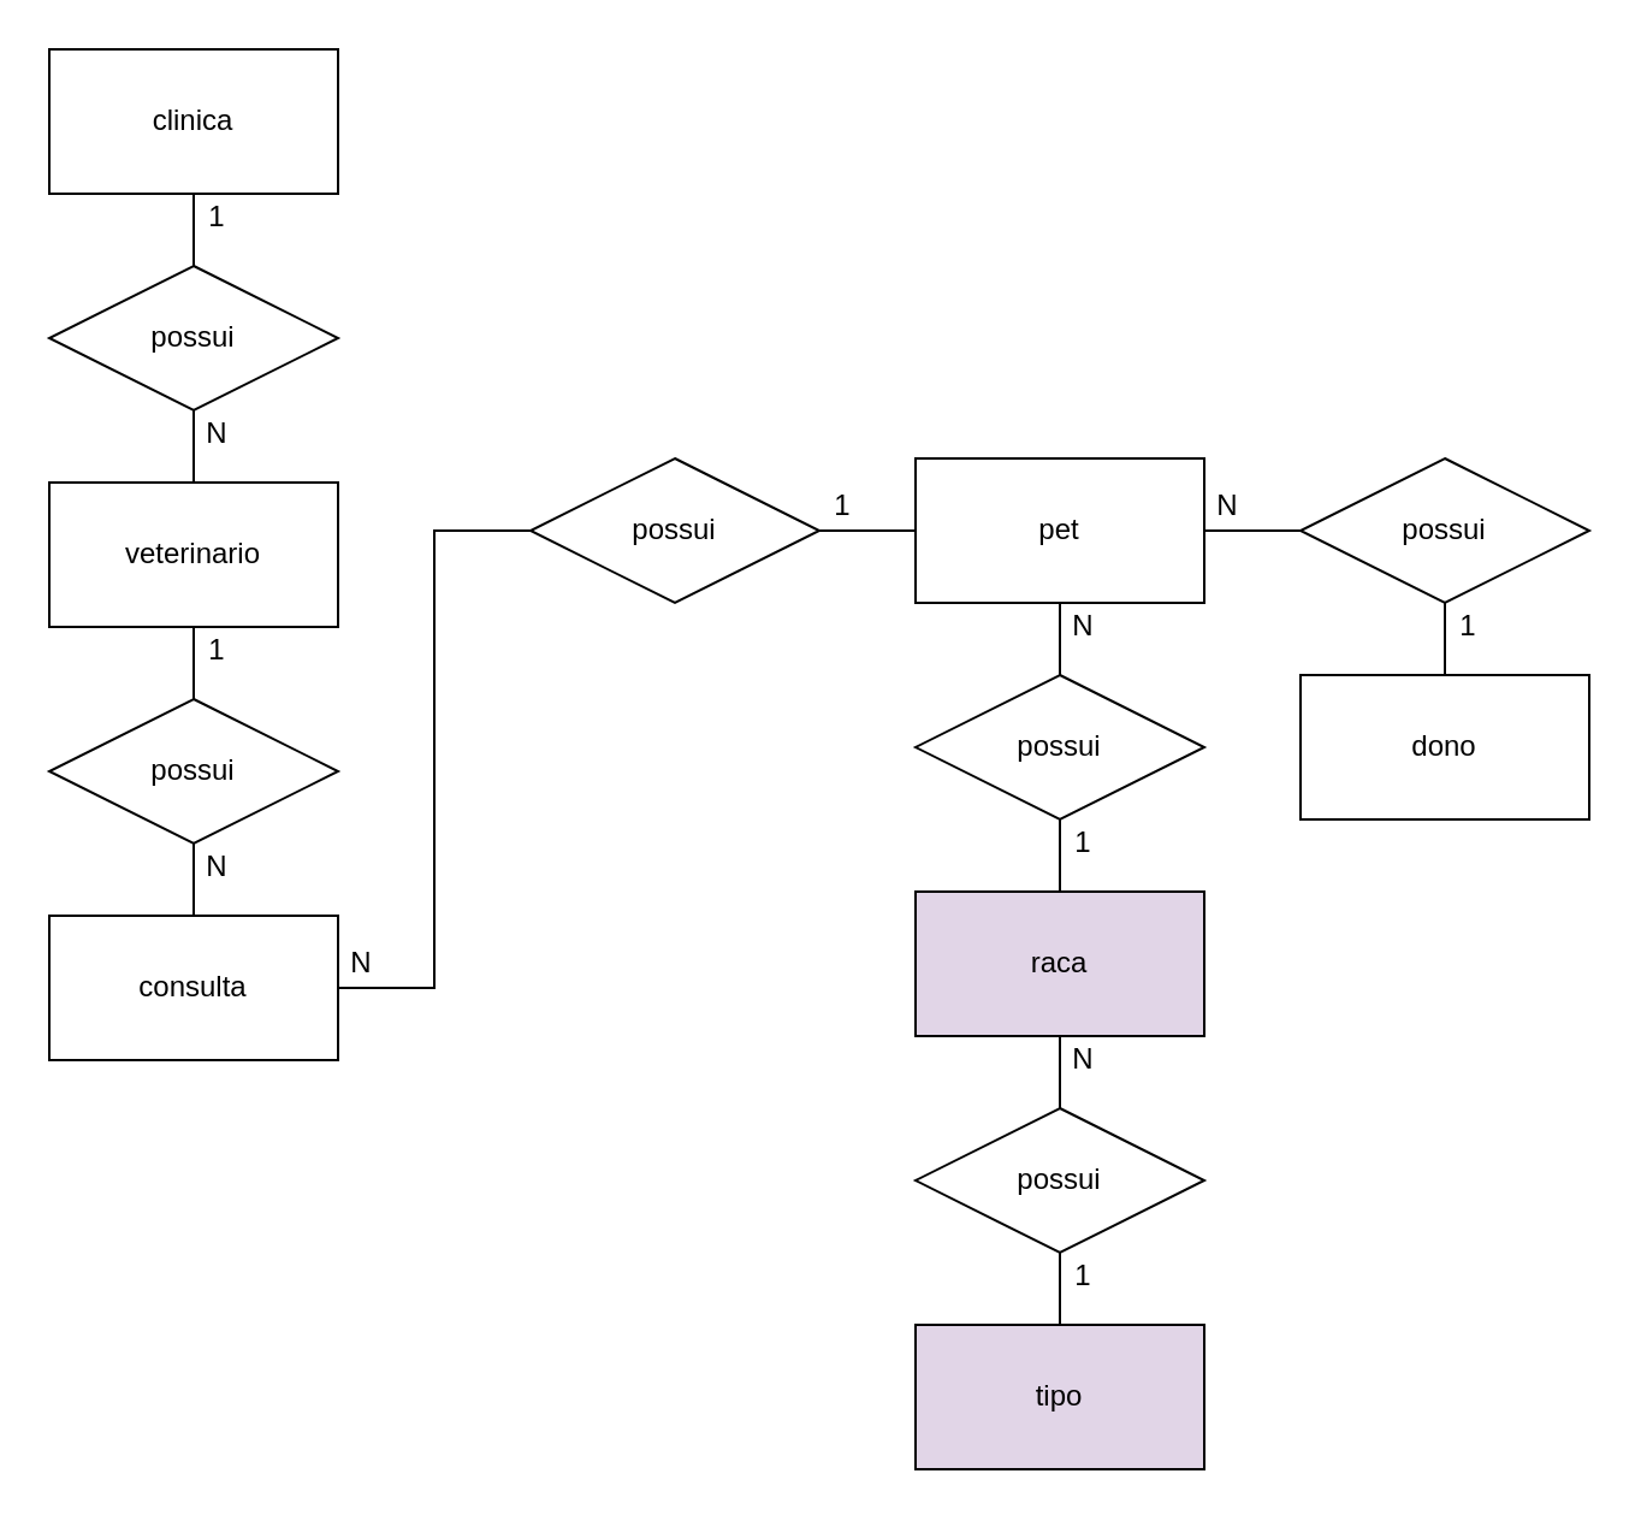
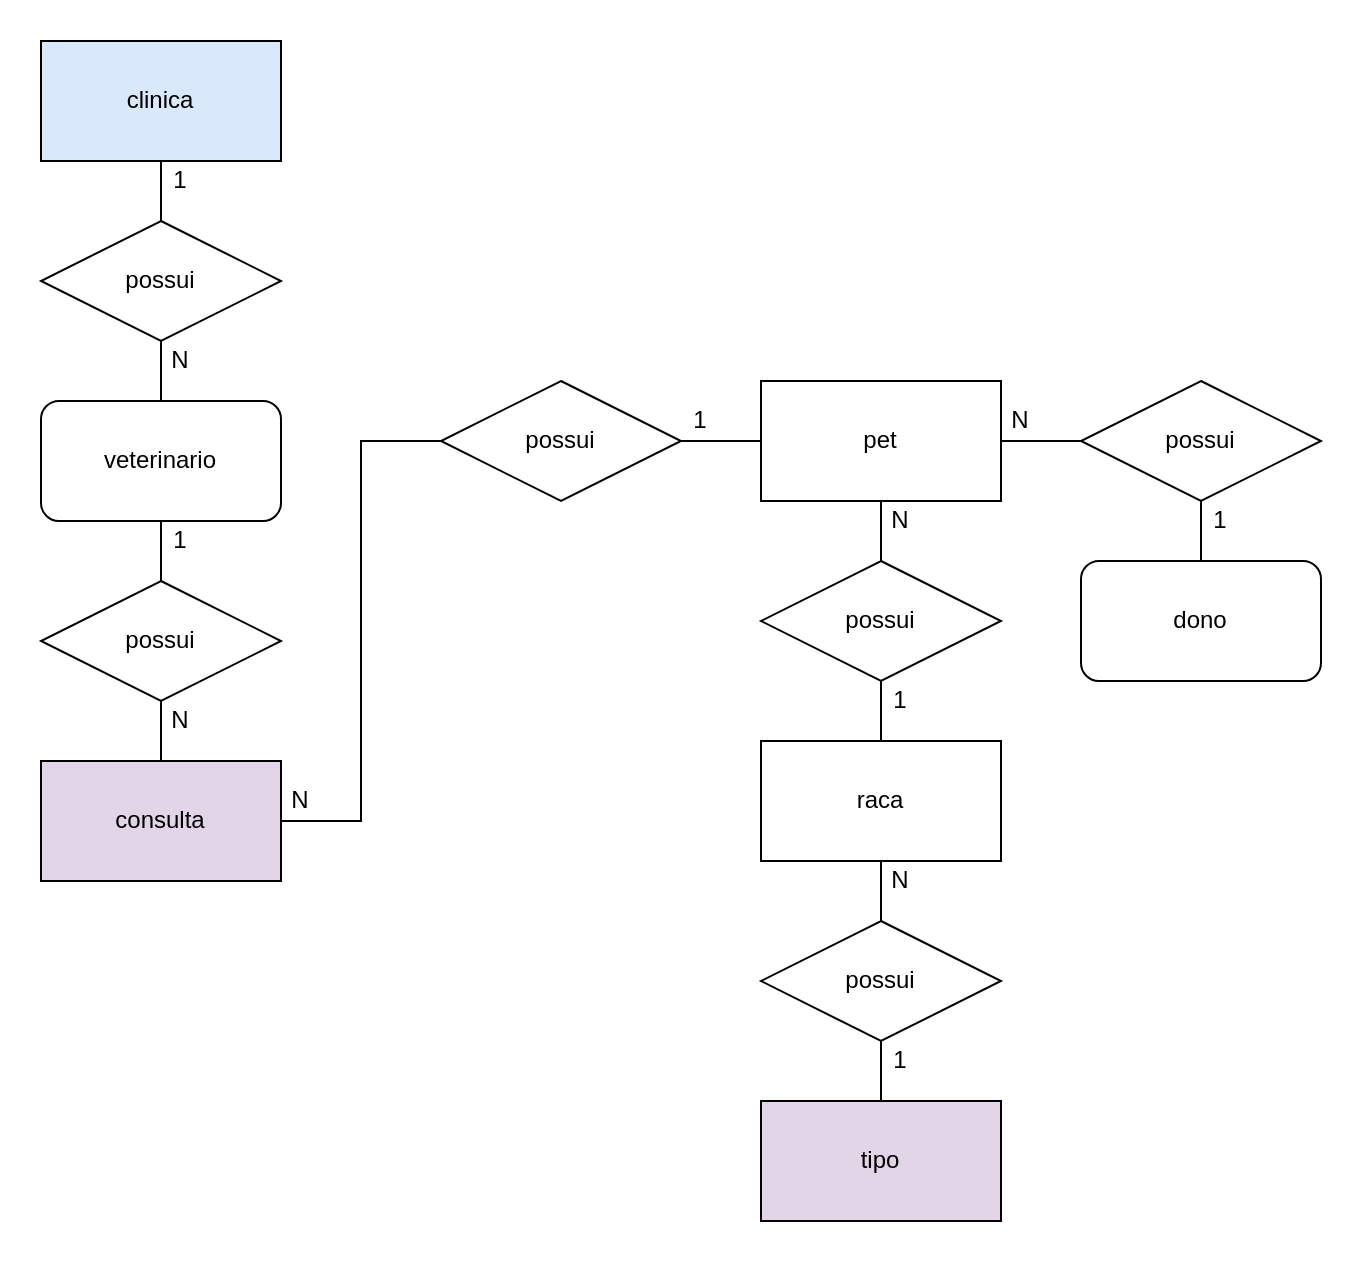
  <mxCell id="0" />
  <mxCell id="1" parent="0" />
  <mxCell id="2" style="edgeStyle=orthogonalEdgeStyle;rounded=0;orthogonalLoop=1;jettySize=auto;html=1;entryX=0;entryY=0.5;entryDx=0;entryDy=0;endArrow=none;endFill=0;" edge="1" parent="1" source="3" target="17"><mxGeometry relative="1" as="geometry" /></mxCell>
- <mxCell id="3" value="consulta" style="rounded=0;whiteSpace=wrap;html=1;" vertex="1" parent="1"><mxGeometry x="20" y="380" width="120" height="60" as="geometry" /></mxCell>
+ <mxCell id="3" value="consulta" style="rounded=0;whiteSpace=wrap;html=1;fillColor=#e1d5e7;" vertex="1" parent="1"><mxGeometry x="20" y="380" width="120" height="60" as="geometry" /></mxCell>
  <mxCell id="4" value="" style="edgeStyle=orthogonalEdgeStyle;rounded=0;orthogonalLoop=1;jettySize=auto;html=1;endArrow=none;endFill=0;" edge="1" parent="1" source="5" target="26"><mxGeometry relative="1" as="geometry" /></mxCell>
  <mxCell id="5" value="pet" style="rounded=0;whiteSpace=wrap;html=1;" vertex="1" parent="1"><mxGeometry x="380" y="190" width="120" height="60" as="geometry" /></mxCell>
  <mxCell id="6" value="" style="edgeStyle=orthogonalEdgeStyle;rounded=0;orthogonalLoop=1;jettySize=auto;html=1;endArrow=none;endFill=0;" edge="1" parent="1" source="7" target="24"><mxGeometry relative="1" as="geometry" /></mxCell>
- <mxCell id="7" value="raca" style="rounded=0;whiteSpace=wrap;html=1;fillColor=#e1d5e7;" vertex="1" parent="1"><mxGeometry x="380" y="370" width="120" height="60" as="geometry" /></mxCell>
- <mxCell id="8" value="dono" style="rounded=0;whiteSpace=wrap;html=1;" vertex="1" parent="1"><mxGeometry x="540" y="280" width="120" height="60" as="geometry" /></mxCell>
+ <mxCell id="7" value="raca" style="rounded=0;whiteSpace=wrap;html=1;" vertex="1" parent="1"><mxGeometry x="380" y="370" width="120" height="60" as="geometry" /></mxCell>
+ <mxCell id="8" value="dono" style="whiteSpace=wrap;html=1;rounded=1;" vertex="1" parent="1"><mxGeometry x="540" y="280" width="120" height="60" as="geometry" /></mxCell>
  <mxCell id="9" value="" style="edgeStyle=orthogonalEdgeStyle;rounded=0;orthogonalLoop=1;jettySize=auto;html=1;endArrow=none;endFill=0;" edge="1" parent="1" source="10" target="19"><mxGeometry relative="1" as="geometry" /></mxCell>
- <mxCell id="10" value="veterinario" style="rounded=0;whiteSpace=wrap;html=1;" vertex="1" parent="1"><mxGeometry x="20" y="200" width="120" height="60" as="geometry" /></mxCell>
+ <mxCell id="10" value="veterinario" style="whiteSpace=wrap;html=1;rounded=1;" vertex="1" parent="1"><mxGeometry x="20" y="200" width="120" height="60" as="geometry" /></mxCell>
  <mxCell id="11" value="tipo" style="rounded=0;whiteSpace=wrap;html=1;fillColor=#e1d5e7;" vertex="1" parent="1"><mxGeometry x="380" y="550" width="120" height="60" as="geometry" /></mxCell>
  <mxCell id="12" value="" style="edgeStyle=orthogonalEdgeStyle;rounded=0;orthogonalLoop=1;jettySize=auto;html=1;endArrow=none;endFill=0;" edge="1" parent="1" source="13" target="15"><mxGeometry relative="1" as="geometry" /></mxCell>
- <mxCell id="13" value="clinica" style="rounded=0;whiteSpace=wrap;html=1;" vertex="1" parent="1"><mxGeometry x="20" y="20" width="120" height="60" as="geometry" /></mxCell>
+ <mxCell id="13" value="clinica" style="rounded=0;whiteSpace=wrap;html=1;fillColor=#dae8fc;" vertex="1" parent="1"><mxGeometry x="20" y="20" width="120" height="60" as="geometry" /></mxCell>
  <mxCell id="14" value="" style="edgeStyle=orthogonalEdgeStyle;rounded=0;orthogonalLoop=1;jettySize=auto;html=1;endArrow=none;endFill=0;" edge="1" parent="1" source="15" target="10"><mxGeometry relative="1" as="geometry" /></mxCell>
  <mxCell id="15" value="possui" style="shape=rhombus;perimeter=rhombusPerimeter;whiteSpace=wrap;html=1;align=center;" vertex="1" parent="1"><mxGeometry x="20" y="110" width="120" height="60" as="geometry" /></mxCell>
  <mxCell id="16" value="" style="edgeStyle=orthogonalEdgeStyle;rounded=0;orthogonalLoop=1;jettySize=auto;html=1;endArrow=none;endFill=0;" edge="1" parent="1" source="17" target="5"><mxGeometry relative="1" as="geometry" /></mxCell>
  <mxCell id="17" value="possui" style="shape=rhombus;perimeter=rhombusPerimeter;whiteSpace=wrap;html=1;align=center;" vertex="1" parent="1"><mxGeometry x="220" y="190" width="120" height="60" as="geometry" /></mxCell>
  <mxCell id="18" value="" style="edgeStyle=orthogonalEdgeStyle;rounded=0;orthogonalLoop=1;jettySize=auto;html=1;endArrow=none;endFill=0;" edge="1" parent="1" source="19" target="3"><mxGeometry relative="1" as="geometry" /></mxCell>
  <mxCell id="19" value="possui" style="shape=rhombus;perimeter=rhombusPerimeter;whiteSpace=wrap;html=1;align=center;" vertex="1" parent="1"><mxGeometry x="20" y="290" width="120" height="60" as="geometry" /></mxCell>
  <mxCell id="20" value="" style="edgeStyle=orthogonalEdgeStyle;rounded=0;orthogonalLoop=1;jettySize=auto;html=1;endArrow=none;endFill=0;" edge="1" parent="1" source="22" target="5"><mxGeometry relative="1" as="geometry" /></mxCell>
  <mxCell id="21" value="" style="edgeStyle=orthogonalEdgeStyle;rounded=0;orthogonalLoop=1;jettySize=auto;html=1;endArrow=none;endFill=0;" edge="1" parent="1" source="22" target="8"><mxGeometry relative="1" as="geometry" /></mxCell>
  <mxCell id="22" value="possui" style="shape=rhombus;perimeter=rhombusPerimeter;whiteSpace=wrap;html=1;align=center;" vertex="1" parent="1"><mxGeometry x="540" y="190" width="120" height="60" as="geometry" /></mxCell>
  <mxCell id="23" value="" style="edgeStyle=orthogonalEdgeStyle;rounded=0;orthogonalLoop=1;jettySize=auto;html=1;endArrow=none;endFill=0;" edge="1" parent="1" source="24" target="11"><mxGeometry relative="1" as="geometry" /></mxCell>
  <mxCell id="24" value="possui" style="shape=rhombus;perimeter=rhombusPerimeter;whiteSpace=wrap;html=1;align=center;" vertex="1" parent="1"><mxGeometry x="380" y="460" width="120" height="60" as="geometry" /></mxCell>
  <mxCell id="25" value="" style="edgeStyle=orthogonalEdgeStyle;rounded=0;orthogonalLoop=1;jettySize=auto;html=1;endArrow=none;endFill=0;" edge="1" parent="1" source="26" target="7"><mxGeometry relative="1" as="geometry" /></mxCell>
  <mxCell id="26" value="possui" style="shape=rhombus;perimeter=rhombusPerimeter;whiteSpace=wrap;html=1;align=center;" vertex="1" parent="1"><mxGeometry x="380" y="280" width="120" height="60" as="geometry" /></mxCell>
  <mxCell id="27" value="1" style="text;html=1;strokeColor=none;fillColor=none;align=center;verticalAlign=middle;whiteSpace=wrap;rounded=0;" vertex="1" parent="1"><mxGeometry x="70" y="80" width="40" height="20" as="geometry" /></mxCell>
  <mxCell id="28" value="N" style="text;html=1;strokeColor=none;fillColor=none;align=center;verticalAlign=middle;whiteSpace=wrap;rounded=0;" vertex="1" parent="1"><mxGeometry x="70" y="350" width="40" height="20" as="geometry" /></mxCell>
  <mxCell id="29" value="1" style="text;html=1;strokeColor=none;fillColor=none;align=center;verticalAlign=middle;whiteSpace=wrap;rounded=0;" vertex="1" parent="1"><mxGeometry x="70" y="260" width="40" height="20" as="geometry" /></mxCell>
  <mxCell id="30" value="1" style="text;html=1;strokeColor=none;fillColor=none;align=center;verticalAlign=middle;whiteSpace=wrap;rounded=0;" vertex="1" parent="1"><mxGeometry x="330" y="200" width="40" height="20" as="geometry" /></mxCell>
  <mxCell id="31" value="1" style="text;html=1;strokeColor=none;fillColor=none;align=center;verticalAlign=middle;whiteSpace=wrap;rounded=0;" vertex="1" parent="1"><mxGeometry x="590" y="250" width="40" height="20" as="geometry" /></mxCell>
  <mxCell id="32" value="N" style="text;html=1;strokeColor=none;fillColor=none;align=center;verticalAlign=middle;whiteSpace=wrap;rounded=0;" vertex="1" parent="1"><mxGeometry x="490" y="200" width="40" height="20" as="geometry" /></mxCell>
  <mxCell id="33" value="N" style="text;html=1;strokeColor=none;fillColor=none;align=center;verticalAlign=middle;whiteSpace=wrap;rounded=0;" vertex="1" parent="1"><mxGeometry x="130" y="390" width="40" height="20" as="geometry" /></mxCell>
  <mxCell id="34" value="N" style="text;html=1;strokeColor=none;fillColor=none;align=center;verticalAlign=middle;whiteSpace=wrap;rounded=0;" vertex="1" parent="1"><mxGeometry x="70" y="170" width="40" height="20" as="geometry" /></mxCell>
  <mxCell id="35" value="N" style="text;html=1;strokeColor=none;fillColor=none;align=center;verticalAlign=middle;whiteSpace=wrap;rounded=0;" vertex="1" parent="1"><mxGeometry x="430" y="250" width="40" height="20" as="geometry" /></mxCell>
  <mxCell id="36" value="1" style="text;html=1;strokeColor=none;fillColor=none;align=center;verticalAlign=middle;whiteSpace=wrap;rounded=0;" vertex="1" parent="1"><mxGeometry x="430" y="340" width="40" height="20" as="geometry" /></mxCell>
  <mxCell id="37" value="N" style="text;html=1;strokeColor=none;fillColor=none;align=center;verticalAlign=middle;whiteSpace=wrap;rounded=0;" vertex="1" parent="1"><mxGeometry x="430" y="430" width="40" height="20" as="geometry" /></mxCell>
  <mxCell id="38" value="1" style="text;html=1;strokeColor=none;fillColor=none;align=center;verticalAlign=middle;whiteSpace=wrap;rounded=0;" vertex="1" parent="1"><mxGeometry x="430" y="520" width="40" height="20" as="geometry" /></mxCell>
